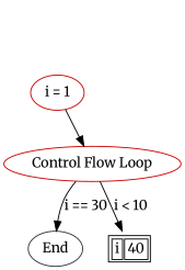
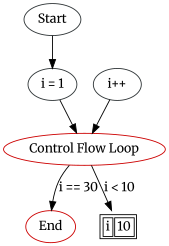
  digraph {
    fontname=Merriweather
    node [color="#2e3436" fontname=Merriweather]
    edge [fontname=Merriweather]
-   n2 [color="#cc0000" label="i = 1"]
+   n1 [label=Start]
+   n2 [label="i = 1"]
    n3 [color="#cc0000" label="Control Flow\ Loop"]
-   n4 [label=End]
-   n5 [label=<<table><tr><td>i</td><td>40</td></tr></table>> shape=none color=""]
+   n4 [color="#cc0000" label=End]
+   n5 [label=<<table><tr><td>i</td><td>10</td></tr></table>> shape=none color=""]
+   n6 [label="i++"]
+   n1 -> n2
    n2 -> n3
    n3 -> n4 [label="i == 30"]
    n3 -> n5 [label="i < 10"]
+   n6 -> n3
  }
